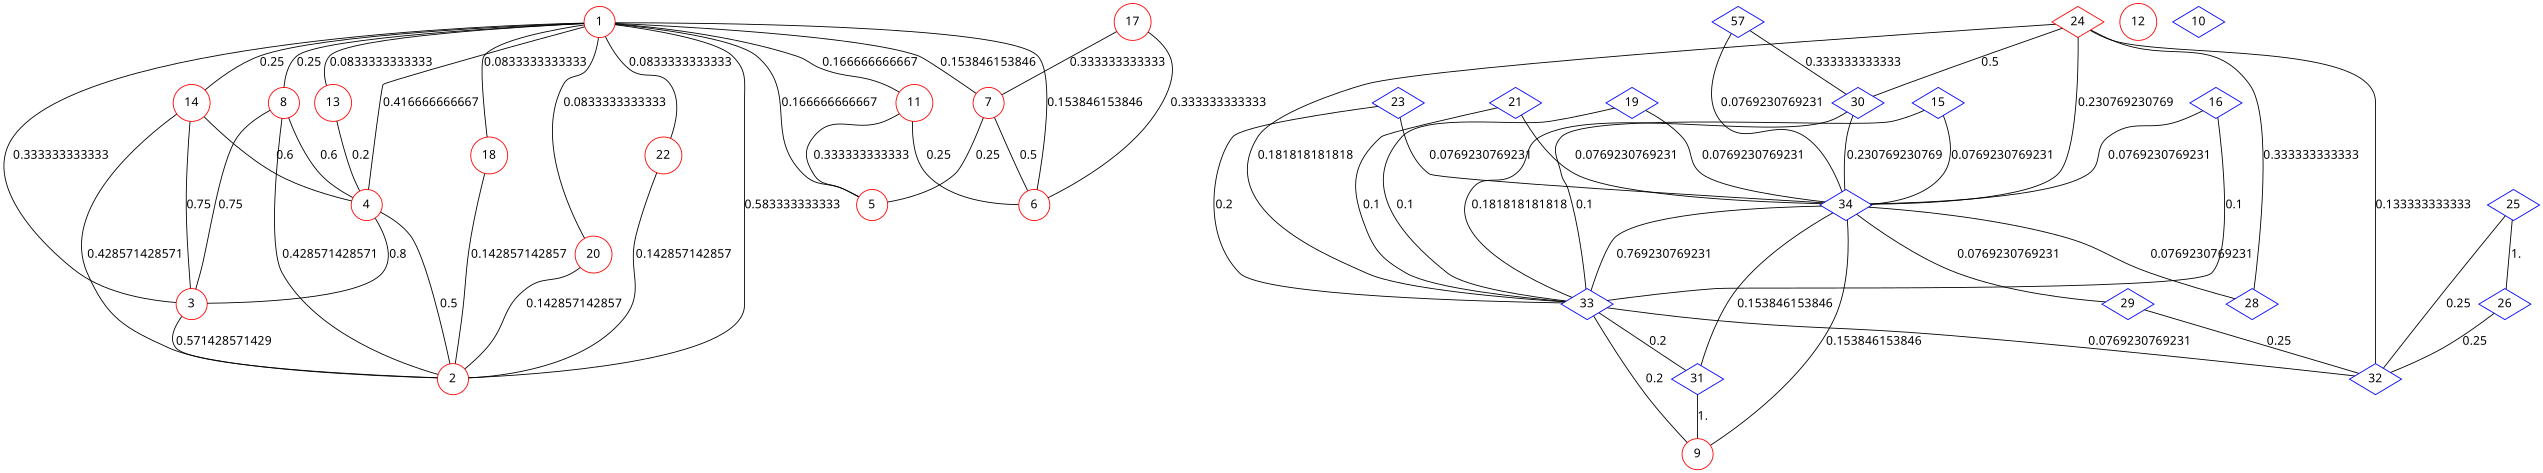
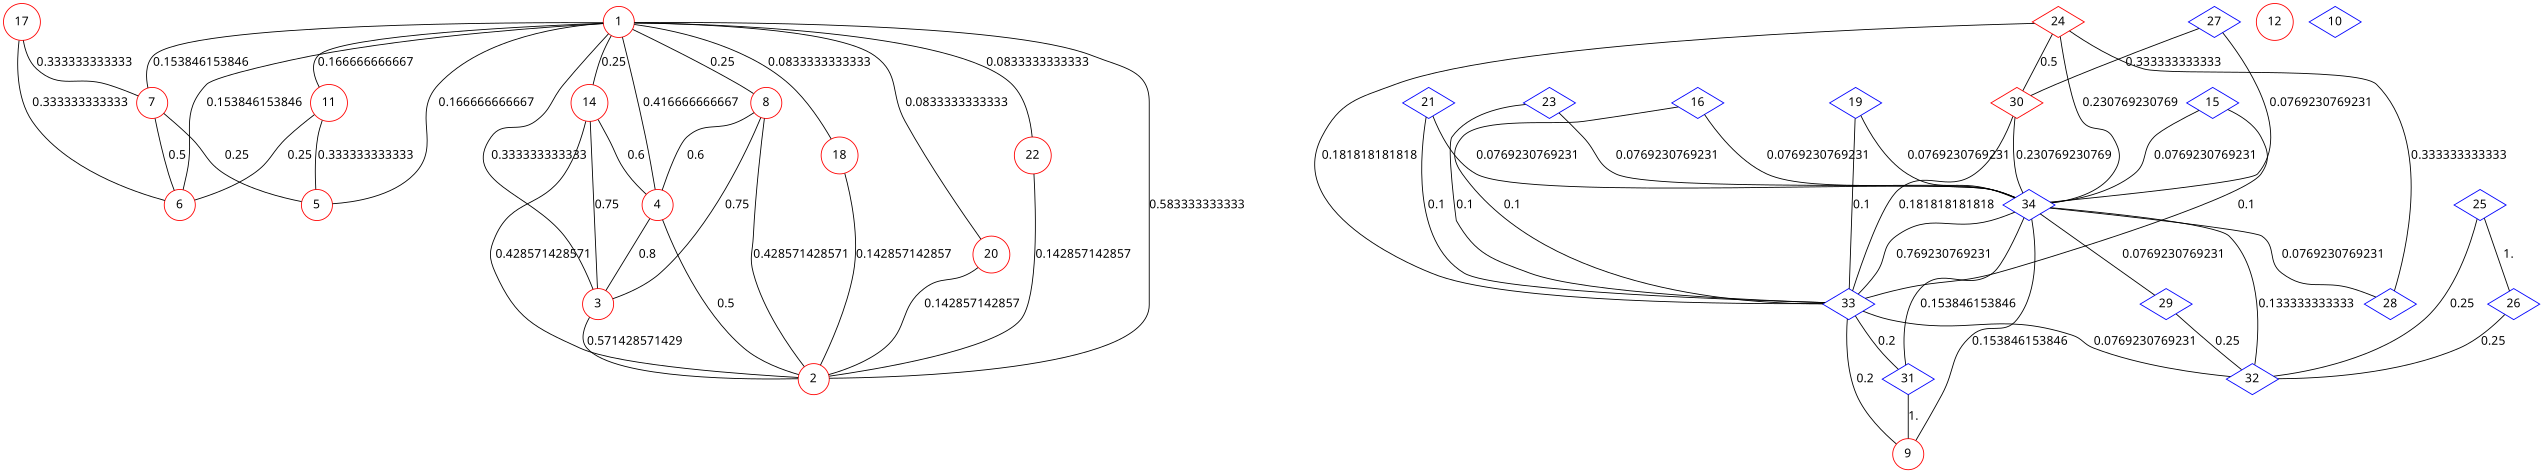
  graph {
    fontname="Noto Sans"
    node [color="#FF0000" fontname="Noto Sans" shape=circle]
    edge [fontname="Noto Sans"]
    n1 [label=2]
    n2 [label=3]
    n3 [label=4]
    n4 [label=5]
    n5 [label=6]
    n6 [label=7]
    n7 [label=8]
    n8 [label=9]
    n9 [label=11]
    n10 [label=12]
-   n11 [label=13]
    n12 [label=14]
    n13 [label=18]
    n14 [label=20]
    n15 [label=22]
    n16 [color="#0000FF" label=32 shape=diamond]
    n17 [label=1]
    n18 [color="#0000FF" label=31 shape=diamond]
    n19 [color="#0000FF" label=10 shape=diamond]
    n20 [color="#0000FF" label=28 shape=diamond]
    n21 [color="#0000FF" label=29 shape=diamond]
    n22 [color="#0000FF" label=33 shape=diamond]
    n23 [label=17]
    n24 [color="#0000FF" label=34 shape=diamond]
    n25 [color="#0000FF" label=15 shape=diamond]
    n26 [color="#0000FF" label=16 shape=diamond]
    n27 [color="#0000FF" label=19 shape=diamond]
    n28 [color="#0000FF" label=21 shape=diamond]
    n29 [color="#0000FF" label=23 shape=diamond]
    n30 [color="#0000FF" label=26 shape=diamond]
-   n31 [color="#0000FF" label=30 shape=diamond]
+   n31 [label=30 shape=diamond]
    n32 [label=24 shape=diamond]
    n33 [color="#0000FF" label=25 shape=diamond]
-   n34 [color="#0000FF" label=57 shape=diamond]
+   n34 [color="#0000FF" label=27 shape=diamond]
    n2 -- n1 [label=0.571428571429]
    n3 -- n1 [label=0.5]
    n3 -- n2 [label=0.8]
    n6 -- n4 [label=0.25]
    n6 -- n5 [label=0.5]
    n7 -- n1 [label=0.428571428571]
    n7 -- n2 [label=0.75]
    n7 -- n3 [label=0.6]
    n9 -- n4 [label=0.333333333333]
    n9 -- n5 [label=0.25]
-   n11 -- n3 [label=0.2]
    n12 -- n1 [label=0.428571428571]
    n12 -- n2 [label=0.75]
    n12 -- n3 [label=0.6]
    n13 -- n1 [label=0.142857142857]
    n14 -- n1 [label=0.142857142857]
    n15 -- n1 [label=0.142857142857]
    n17 -- n1 [label=0.583333333333]
    n17 -- n2 [label=0.333333333333]
    n17 -- n3 [label=0.416666666667]
    n17 -- n4 [label=0.166666666667]
    n17 -- n5 [label=0.153846153846]
    n17 -- n6 [label=0.153846153846]
    n17 -- n7 [label=0.25]
    n17 -- n9 [label=0.166666666667]
-   n17 -- n11 [label=0.0833333333333]
    n17 -- n12 [label=0.25]
    n17 -- n13 [label=0.0833333333333]
    n17 -- n14 [label=0.0833333333333]
    n17 -- n15 [label=0.0833333333333]
    n18 -- n8 [label=1.]
    n21 -- n16 [label=0.25]
    n22 -- n8 [label=0.2]
    n22 -- n16 [label=0.0769230769231]
    n22 -- n18 [label=0.2]
    n23 -- n5 [label=0.333333333333]
    n23 -- n6 [label=0.333333333333]
    n24 -- n8 [label=0.153846153846]
-   n32 -- n16 [label=0.133333333333]
+   n24 -- n16 [label=0.133333333333]
    n24 -- n18 [label=0.153846153846]
    n24 -- n20 [label=0.0769230769231]
    n24 -- n21 [label=0.0769230769231]
    n24 -- n22 [label=0.769230769231]
    n25 -- n22 [label=0.1]
    n25 -- n24 [label=0.0769230769231]
    n26 -- n22 [label=0.1]
    n26 -- n24 [label=0.0769230769231]
    n27 -- n22 [label=0.1]
    n27 -- n24 [label=0.0769230769231]
    n28 -- n22 [label=0.1]
    n28 -- n24 [label=0.0769230769231]
-   n29 -- n22 [label=0.2]
+   n29 -- n22 [label=0.1]
    n29 -- n24 [label=0.0769230769231]
    n30 -- n16 [label=0.25]
    n31 -- n22 [label=0.181818181818]
    n31 -- n24 [label=0.230769230769]
    n32 -- n20 [label=0.333333333333]
    n32 -- n22 [label=0.181818181818]
    n32 -- n24 [label=0.230769230769]
    n32 -- n31 [label=0.5]
    n33 -- n16 [label=0.25]
    n33 -- n30 [label=1.]
    n34 -- n24 [label=0.0769230769231]
    n34 -- n31 [label=0.333333333333]
  }
